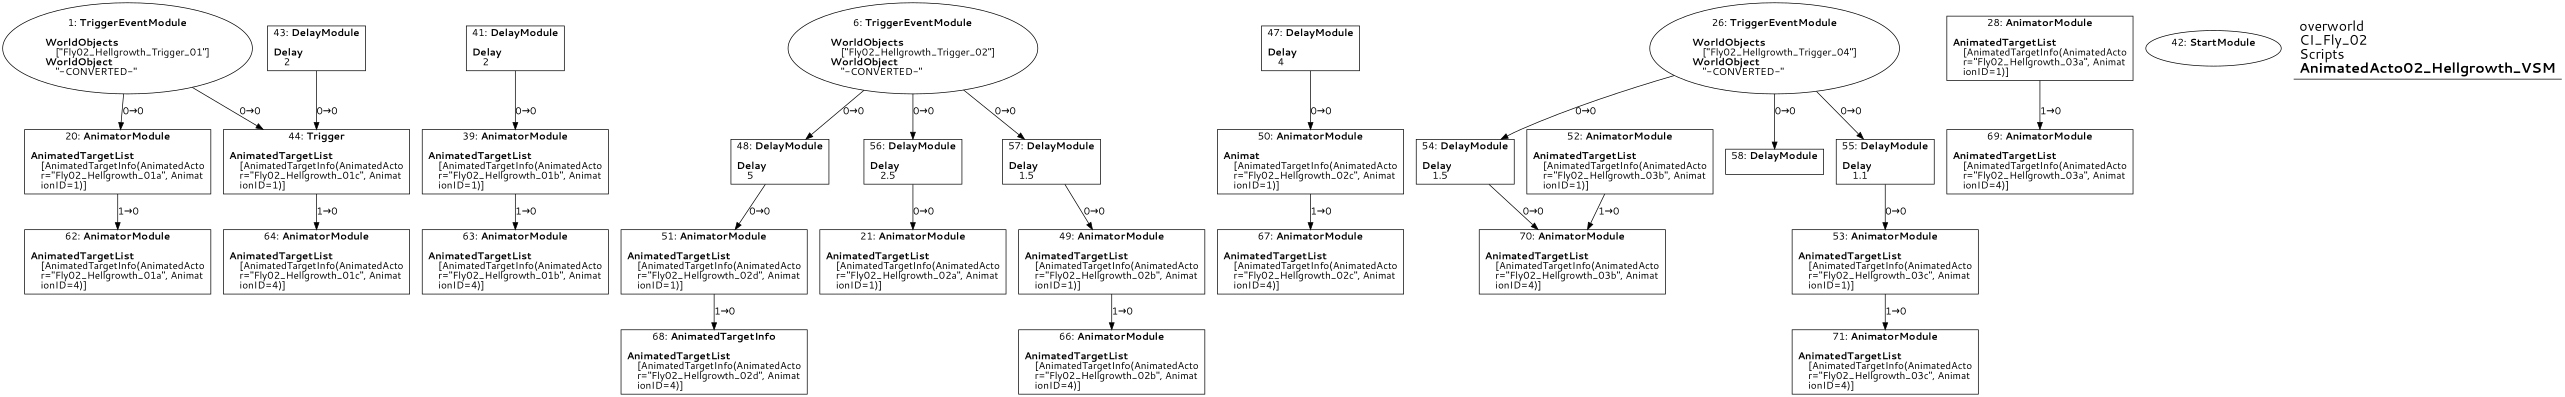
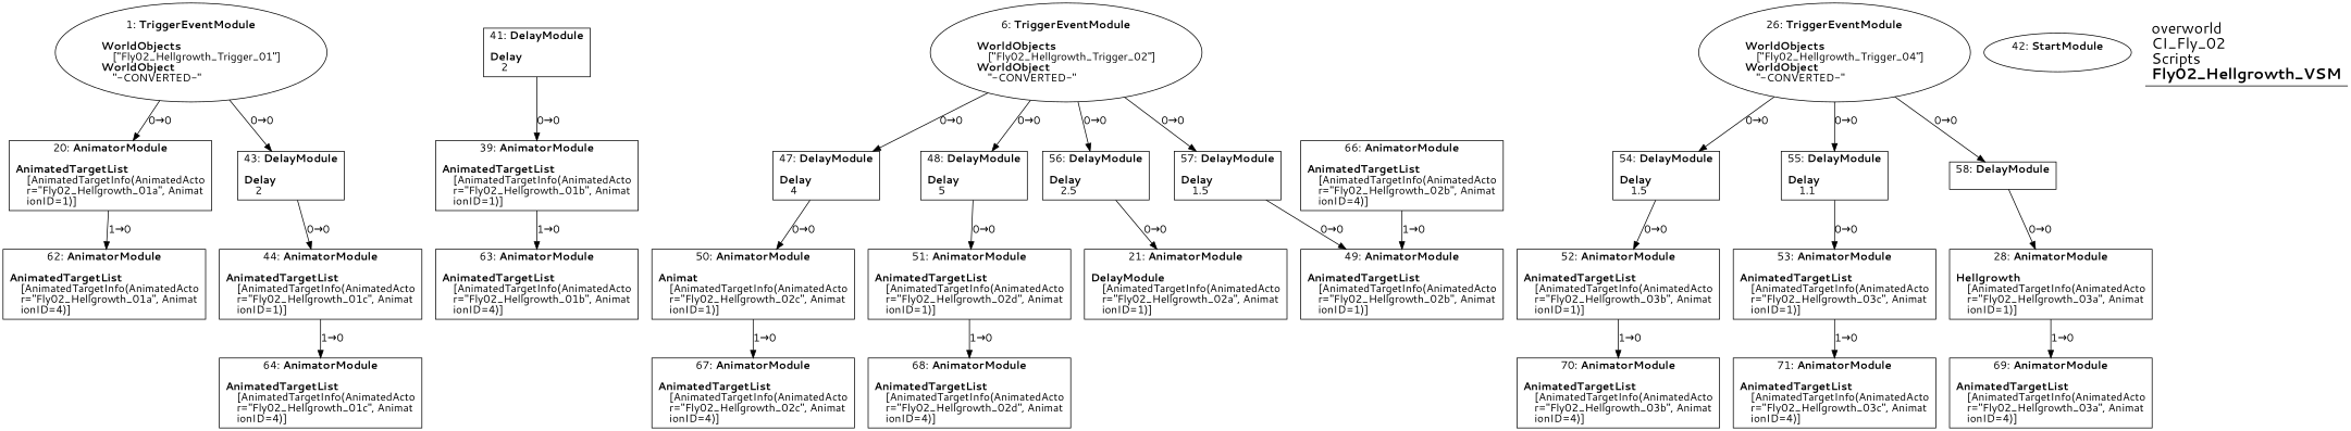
  digraph {
    fontname="Segoe UI"
    splines=spline
    node [fontname="Segoe UI" shape=box]
    edge [fontname="Segoe UI"]
    n1 [label=<1: <b>TriggerEventModule</b><br/><br/><b>WorldObjects</b><br align="left"/>    [&quot;Fly02_Hellgrowth_Trigger_01&quot;]<br align="left"/><b>WorldObject</b><br align="left"/>    &quot;-CONVERTED-&quot;<br align="left"/>> shape=oval]
    n2 [label=<20: <b>AnimatorModule</b><br/><br/><b>AnimatedTargetList</b><br align="left"/>    [AnimatedTargetInfo(AnimatedActo<br align="left"/>    r=&quot;Fly02_Hellgrowth_01a&quot;, Animat<br align="left"/>    ionID=1)]<br align="left"/>>]
    n3 [label=<43: <b>DelayModule</b><br/><br/><b>Delay</b><br align="left"/>    2<br align="left"/>>]
    n4 [label=<62: <b>AnimatorModule</b><br/><br/><b>AnimatedTargetList</b><br align="left"/>    [AnimatedTargetInfo(AnimatedActo<br align="left"/>    r=&quot;Fly02_Hellgrowth_01a&quot;, Animat<br align="left"/>    ionID=4)]<br align="left"/>>]
    n5 [label=<41: <b>DelayModule</b><br/><br/><b>Delay</b><br align="left"/>    2<br align="left"/>>]
    n6 [label=<39: <b>AnimatorModule</b><br/><br/><b>AnimatedTargetList</b><br align="left"/>    [AnimatedTargetInfo(AnimatedActo<br align="left"/>    r=&quot;Fly02_Hellgrowth_01b&quot;, Animat<br align="left"/>    ionID=1)]<br align="left"/>>]
-   n7 [label=<44: <b>Trigger</b><br/><br/><b>AnimatedTargetList</b><br align="left"/>    [AnimatedTargetInfo(AnimatedActo<br align="left"/>    r=&quot;Fly02_Hellgrowth_01c&quot;, Animat<br align="left"/>    ionID=1)]<br align="left"/>>]
+   n7 [label=<44: <b>AnimatorModule</b><br/><br/><b>AnimatedTargetList</b><br align="left"/>    [AnimatedTargetInfo(AnimatedActo<br align="left"/>    r=&quot;Fly02_Hellgrowth_01c&quot;, Animat<br align="left"/>    ionID=1)]<br align="left"/>>]
    n8 [label=<63: <b>AnimatorModule</b><br/><br/><b>AnimatedTargetList</b><br align="left"/>    [AnimatedTargetInfo(AnimatedActo<br align="left"/>    r=&quot;Fly02_Hellgrowth_01b&quot;, Animat<br align="left"/>    ionID=4)]<br align="left"/>>]
    n9 [label=<64: <b>AnimatorModule</b><br/><br/><b>AnimatedTargetList</b><br align="left"/>    [AnimatedTargetInfo(AnimatedActo<br align="left"/>    r=&quot;Fly02_Hellgrowth_01c&quot;, Animat<br align="left"/>    ionID=4)]<br align="left"/>>]
    n10 [label=<6: <b>TriggerEventModule</b><br/><br/><b>WorldObjects</b><br align="left"/>    [&quot;Fly02_Hellgrowth_Trigger_02&quot;]<br align="left"/><b>WorldObject</b><br align="left"/>    &quot;-CONVERTED-&quot;<br align="left"/>> shape=oval]
    n11 [label=<47: <b>DelayModule</b><br/><br/><b>Delay</b><br align="left"/>    4<br align="left"/>>]
    n12 [label=<48: <b>DelayModule</b><br/><br/><b>Delay</b><br align="left"/>    5<br align="left"/>>]
    n13 [label=<56: <b>DelayModule</b><br/><br/><b>Delay</b><br align="left"/>    2.5<br align="left"/>>]
    n14 [label=<57: <b>DelayModule</b><br/><br/><b>Delay</b><br align="left"/>    1.5<br align="left"/>>]
    n15 [label=<50: <b>AnimatorModule</b><br/><br/><b>Animat</b><br align="left"/>    [AnimatedTargetInfo(AnimatedActo<br align="left"/>    r=&quot;Fly02_Hellgrowth_02c&quot;, Animat<br align="left"/>    ionID=1)]<br align="left"/>>]
    n16 [label=<51: <b>AnimatorModule</b><br/><br/><b>AnimatedTargetList</b><br align="left"/>    [AnimatedTargetInfo(AnimatedActo<br align="left"/>    r=&quot;Fly02_Hellgrowth_02d&quot;, Animat<br align="left"/>    ionID=1)]<br align="left"/>>]
-   n17 [label=<21: <b>AnimatorModule</b><br/><br/><b>AnimatedTargetList</b><br align="left"/>    [AnimatedTargetInfo(AnimatedActo<br align="left"/>    r=&quot;Fly02_Hellgrowth_02a&quot;, Animat<br align="left"/>    ionID=1)]<br align="left"/>>]
+   n17 [label=<21: <b>AnimatorModule</b><br/><br/><b>DelayModule</b><br align="left"/>    [AnimatedTargetInfo(AnimatedActo<br align="left"/>    r=&quot;Fly02_Hellgrowth_02a&quot;, Animat<br align="left"/>    ionID=1)]<br align="left"/>>]
    n18 [label=<49: <b>AnimatorModule</b><br/><br/><b>AnimatedTargetList</b><br align="left"/>    [AnimatedTargetInfo(AnimatedActo<br align="left"/>    r=&quot;Fly02_Hellgrowth_02b&quot;, Animat<br align="left"/>    ionID=1)]<br align="left"/>>]
    n19 [label=<67: <b>AnimatorModule</b><br/><br/><b>AnimatedTargetList</b><br align="left"/>    [AnimatedTargetInfo(AnimatedActo<br align="left"/>    r=&quot;Fly02_Hellgrowth_02c&quot;, Animat<br align="left"/>    ionID=4)]<br align="left"/>>]
-   n20 [label=<68: <b>AnimatedTargetInfo</b><br/><br/><b>AnimatedTargetList</b><br align="left"/>    [AnimatedTargetInfo(AnimatedActo<br align="left"/>    r=&quot;Fly02_Hellgrowth_02d&quot;, Animat<br align="left"/>    ionID=4)]<br align="left"/>>]
+   n20 [label=<68: <b>AnimatorModule</b><br/><br/><b>AnimatedTargetList</b><br align="left"/>    [AnimatedTargetInfo(AnimatedActo<br align="left"/>    r=&quot;Fly02_Hellgrowth_02d&quot;, Animat<br align="left"/>    ionID=4)]<br align="left"/>>]
    n21 [label=<66: <b>AnimatorModule</b><br/><br/><b>AnimatedTargetList</b><br align="left"/>    [AnimatedTargetInfo(AnimatedActo<br align="left"/>    r=&quot;Fly02_Hellgrowth_02b&quot;, Animat<br align="left"/>    ionID=4)]<br align="left"/>>]
    n22 [label=<26: <b>TriggerEventModule</b><br/><br/><b>WorldObjects</b><br align="left"/>    [&quot;Fly02_Hellgrowth_Trigger_04&quot;]<br align="left"/><b>WorldObject</b><br align="left"/>    &quot;-CONVERTED-&quot;<br align="left"/>> shape=oval]
    n23 [label=<54: <b>DelayModule</b><br/><br/><b>Delay</b><br align="left"/>    1.5<br align="left"/>>]
    n24 [label=<55: <b>DelayModule</b><br/><br/><b>Delay</b><br align="left"/>    1.1<br align="left"/>>]
    n25 [label=<58: <b>DelayModule</b><br/><br/>>]
    n26 [label=<52: <b>AnimatorModule</b><br/><br/><b>AnimatedTargetList</b><br align="left"/>    [AnimatedTargetInfo(AnimatedActo<br align="left"/>    r=&quot;Fly02_Hellgrowth_03b&quot;, Animat<br align="left"/>    ionID=1)]<br align="left"/>>]
    n27 [label=<53: <b>AnimatorModule</b><br/><br/><b>AnimatedTargetList</b><br align="left"/>    [AnimatedTargetInfo(AnimatedActo<br align="left"/>    r=&quot;Fly02_Hellgrowth_03c&quot;, Animat<br align="left"/>    ionID=1)]<br align="left"/>>]
-   n28 [label=<28: <b>AnimatorModule</b><br/><br/><b>AnimatedTargetList</b><br align="left"/>    [AnimatedTargetInfo(AnimatedActo<br align="left"/>    r=&quot;Fly02_Hellgrowth_03a&quot;, Animat<br align="left"/>    ionID=1)]<br align="left"/>>]
+   n28 [label=<28: <b>AnimatorModule</b><br/><br/><b>Hellgrowth</b><br align="left"/>    [AnimatedTargetInfo(AnimatedActo<br align="left"/>    r=&quot;Fly02_Hellgrowth_03a&quot;, Animat<br align="left"/>    ionID=1)]<br align="left"/>>]
    n29 [label=<70: <b>AnimatorModule</b><br/><br/><b>AnimatedTargetList</b><br align="left"/>    [AnimatedTargetInfo(AnimatedActo<br align="left"/>    r=&quot;Fly02_Hellgrowth_03b&quot;, Animat<br align="left"/>    ionID=4)]<br align="left"/>>]
    n30 [label=<71: <b>AnimatorModule</b><br/><br/><b>AnimatedTargetList</b><br align="left"/>    [AnimatedTargetInfo(AnimatedActo<br align="left"/>    r=&quot;Fly02_Hellgrowth_03c&quot;, Animat<br align="left"/>    ionID=4)]<br align="left"/>>]
    n31 [label=<69: <b>AnimatorModule</b><br/><br/><b>AnimatedTargetList</b><br align="left"/>    [AnimatedTargetInfo(AnimatedActo<br align="left"/>    r=&quot;Fly02_Hellgrowth_03a&quot;, Animat<br align="left"/>    ionID=4)]<br align="left"/>>]
    n32 [label=<42: <b>StartModule</b><br/><br/>> shape=oval]
-   n33 [label=<<font point-size="20">overworld<br align="left"/>CI_Fly_02<br align="left"/>Scripts<br align="left"/><b>AnimatedActo02_Hellgrowth_VSM</b><br align="left"/></font>> shape=underline]
+   n33 [label=<<font point-size="20">overworld<br align="left"/>CI_Fly_02<br align="left"/>Scripts<br align="left"/><b>Fly02_Hellgrowth_VSM</b><br align="left"/></font>> shape=underline]
    n1 -> n2 [label="0→0"]
-   n1 -> n7 [label="0→0"]
+   n1 -> n3 [label="0→0"]
    n2 -> n4 [label="1→0"]
    n3 -> n7 [label="0→0"]
    n5 -> n6 [label="0→0"]
    n6 -> n8 [label="1→0"]
    n7 -> n9 [label="1→0"]
+   n10 -> n11 [label="0→0"]
    n10 -> n12 [label="0→0"]
    n10 -> n13 [label="0→0"]
    n10 -> n14 [label="0→0"]
    n11 -> n15 [label="0→0"]
    n12 -> n16 [label="0→0"]
    n13 -> n17 [label="0→0"]
    n14 -> n18 [label="0→0"]
    n15 -> n19 [label="1→0"]
    n16 -> n20 [label="1→0"]
-   n18 -> n21 [label="1→0"]
+   n21 -> n18 [label="1→0"]
    n22 -> n23 [label="0→0"]
    n22 -> n24 [label="0→0"]
    n22 -> n25 [label="0→0"]
-   n23 -> n29 [label="0→0"]
+   n23 -> n26 [label="0→0"]
    n24 -> n27 [label="0→0"]
+   n25 -> n28 [label="0→0"]
    n26 -> n29 [label="1→0"]
    n27 -> n30 [label="1→0"]
    n28 -> n31 [label="1→0"]
  }
